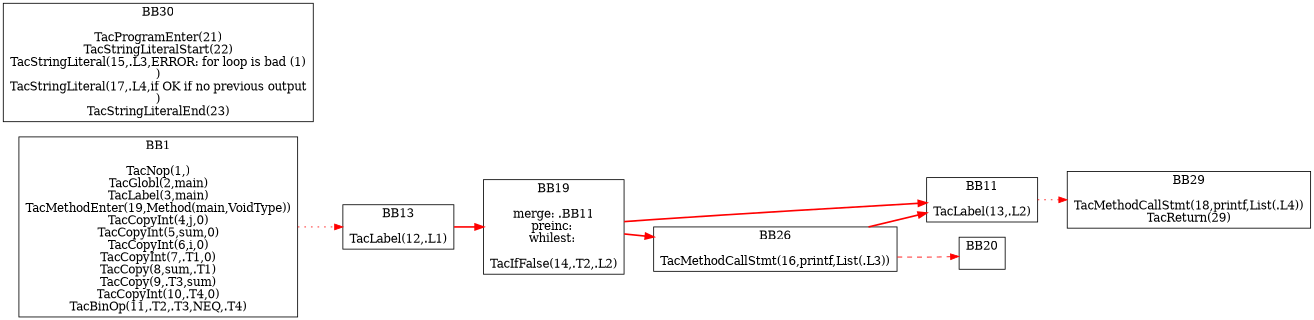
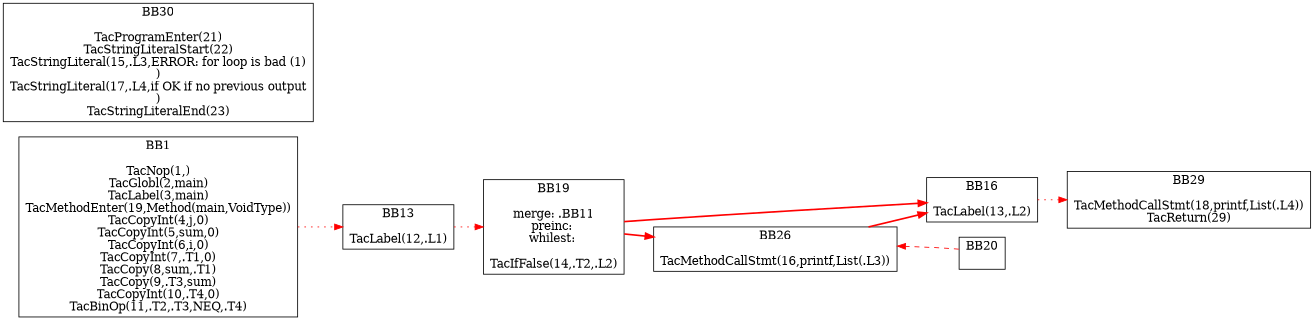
  digraph {
    rankdir=LR
    node [shape=box]
    edge [color=red style=bold]
    n1 [label="BB26\n\nTacMethodCallStmt(16,printf,List(.L3))"]
-   n2 [label="BB11\n\nTacLabel(13,.L2)"]
+   n2 [label="BB16\n\nTacLabel(13,.L2)"]
    n3 [label="BB29\n\nTacMethodCallStmt(18,printf,List(.L4))\nTacReturn(29)"]
    n4 [label="BB19\n\nmerge: .BB11\npreinc: \nwhilest: \n\nTacIfFalse(14,.T2,.L2)"]
    n5 [label="BB20\n\n"]
    n6 [label="BB1\n\nTacNop(1,)\nTacGlobl(2,main)\nTacLabel(3,main)\nTacMethodEnter(19,Method(main,VoidType))\nTacCopyInt(4,j,0)\nTacCopyInt(5,sum,0)\nTacCopyInt(6,i,0)\nTacCopyInt(7,.T1,0)\nTacCopy(8,sum,.T1)\nTacCopy(9,.T3,sum)\nTacCopyInt(10,.T4,0)\nTacBinOp(11,.T2,.T3,NEQ,.T4)"]
    n7 [label="BB13\n\nTacLabel(12,.L1)"]
    n8 [label="BB30\n\nTacProgramEnter(21)\nTacStringLiteralStart(22)\nTacStringLiteral(15,.L3,ERROR: for loop is bad (1)\n)\nTacStringLiteral(17,.L4,if OK if no previous output\n)\nTacStringLiteralEnd(23)"]
    n1 -> n2
    n2 -> n3 [style=dotted]
    n4 -> n1
    n4 -> n2
-   n1 -> n5 [style=dashed]
+   n5 -> n1 [style=dashed]
    n6 -> n7 [style=dotted]
-   n7 -> n4
+   n7 -> n4 [style=dotted]
  }
